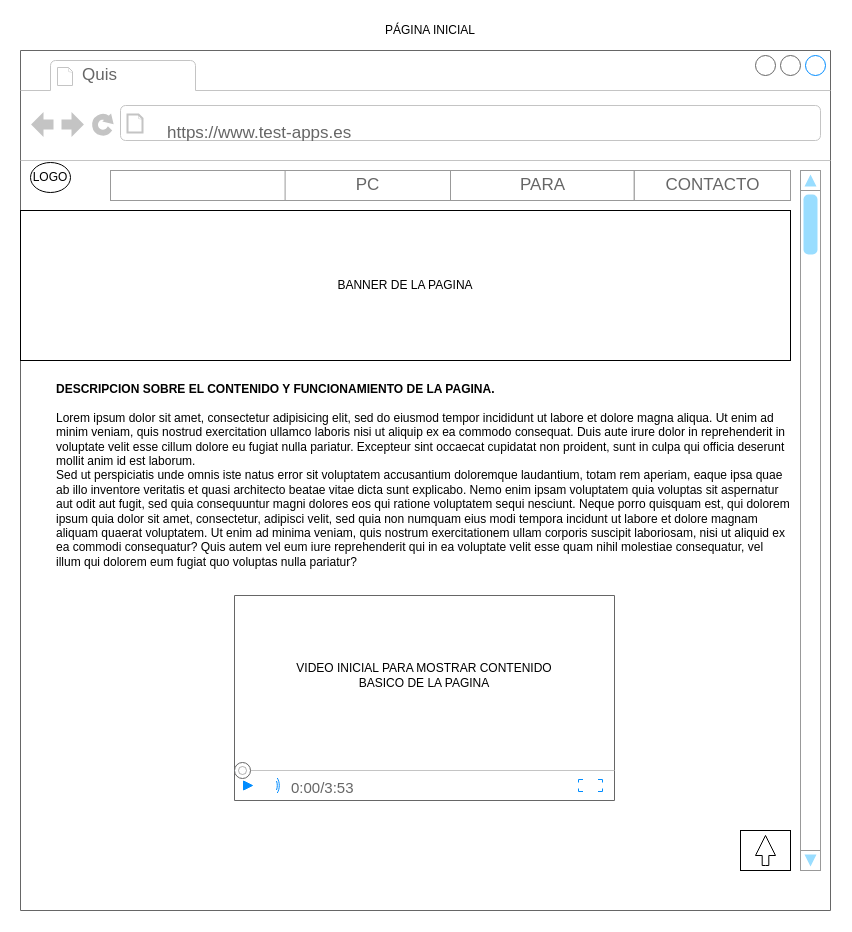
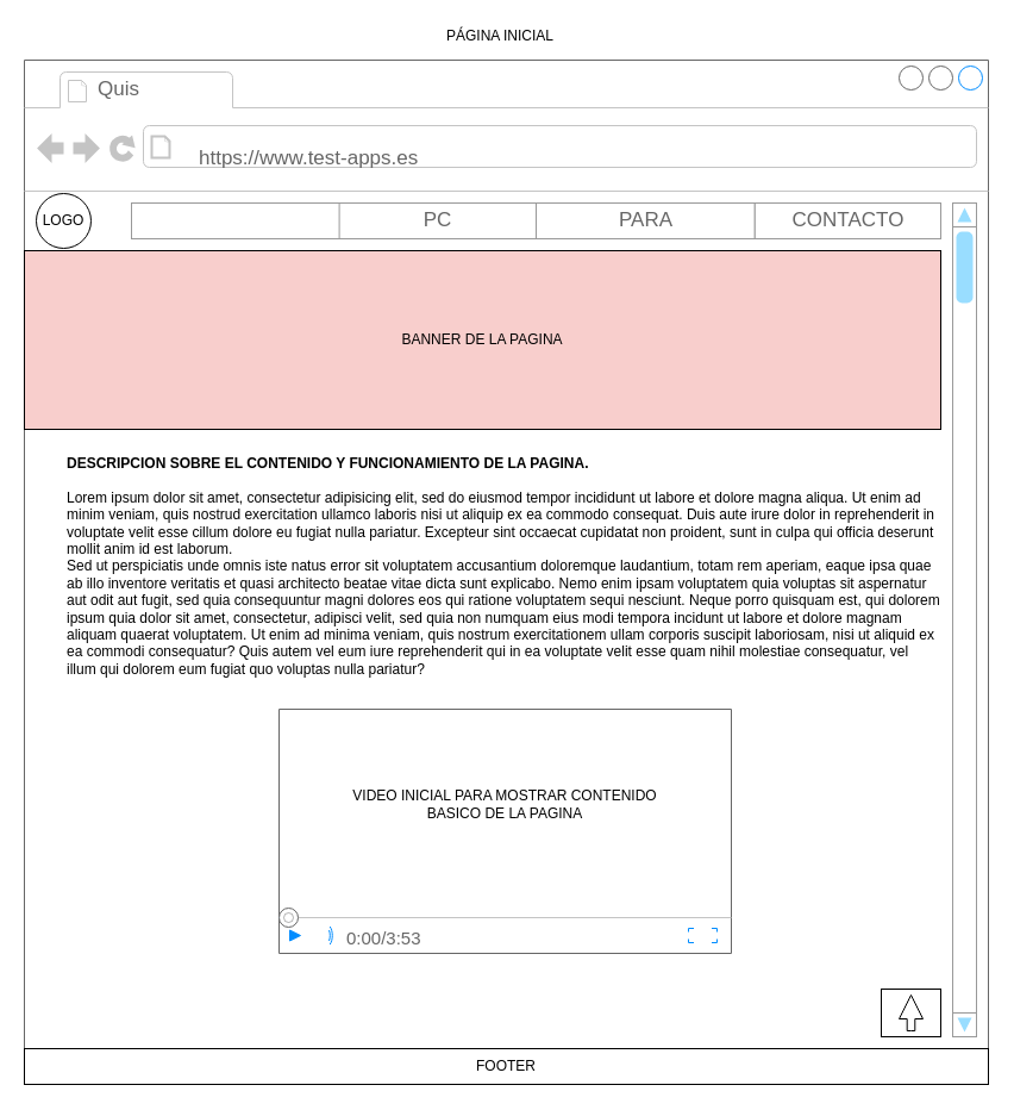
  <mxCell id="0" />
  <mxCell id="1" parent="0" />
  <mxCell id="2" value="" style="strokeWidth=1;shadow=0;dashed=0;align=center;html=1;shape=mxgraph.mockup.containers.browserWindow;rSize=0;strokeColor=#666666;strokeColor2=#008cff;strokeColor3=#c4c4c4;mainText=,;recursiveResize=0;" vertex="1" parent="1"><mxGeometry x="20" y="50" width="810" height="860" as="geometry" /></mxCell>
  <mxCell id="3" value="Quis" style="strokeWidth=1;shadow=0;dashed=0;align=center;html=1;shape=mxgraph.mockup.containers.anchor;fontSize=17;fontColor=#666666;align=left;" vertex="1" parent="2"><mxGeometry x="60" y="12" width="140" height="26" as="geometry" /></mxCell>
  <mxCell id="4" value="https://www.test-apps.es" style="strokeWidth=1;shadow=0;dashed=0;align=center;html=1;shape=mxgraph.mockup.containers.anchor;rSize=0;fontSize=17;fontColor=#666666;align=left;" vertex="1" parent="2"><mxGeometry x="145" y="70" width="380" height="26" as="geometry" /></mxCell>
  <mxCell id="5" value="" style="verticalLabelPosition=bottom;shadow=0;dashed=0;align=center;html=1;verticalAlign=top;strokeWidth=1;shape=mxgraph.mockup.navigation.scrollBar;strokeColor=#999999;barPos=99.333;fillColor2=#99ddff;strokeColor2=none;direction=north;" vertex="1" parent="2"><mxGeometry x="780" y="120" width="20" height="700" as="geometry" /></mxCell>
  <mxCell id="6" value="&lt;b&gt;DESCRIPCION SOBRE EL CONTENIDO Y FUNCIONAMIENTO DE LA PAGINA.&lt;/b&gt;&lt;br&gt;&lt;br&gt;Lorem ipsum dolor sit amet, consectetur adipisicing elit, sed do eiusmod tempor incididunt ut labore et dolore magna aliqua. Ut enim ad minim veniam, quis nostrud exercitation ullamco laboris nisi ut aliquip ex ea commodo consequat. Duis aute irure dolor in reprehenderit in voluptate velit esse cillum dolore eu fugiat nulla pariatur. Excepteur sint occaecat cupidatat non proident, sunt in culpa qui officia deserunt mollit anim id est laborum.&lt;br&gt;Sed ut perspiciatis unde omnis iste natus error sit voluptatem accusantium doloremque laudantium, totam rem aperiam, eaque ipsa quae ab illo inventore veritatis et quasi architecto beatae vitae dicta sunt explicabo. Nemo enim ipsam voluptatem quia voluptas sit aspernatur aut odit aut fugit, sed quia consequuntur magni dolores eos qui ratione voluptatem sequi nesciunt. Neque porro quisquam est, qui dolorem ipsum quia dolor sit amet, consectetur, adipisci velit, sed quia non numquam eius modi tempora incidunt ut labore et dolore magnam aliquam quaerat voluptatem. Ut enim ad minima veniam, quis nostrum exercitationem ullam corporis suscipit laboriosam, nisi ut aliquid ex ea commodi consequatur? Quis autem vel eum iure reprehenderit qui in ea voluptate velit esse quam nihil molestiae consequatur, vel illum qui dolorem eum fugiat quo voluptas nulla pariatur?" style="text;spacingTop=-5;whiteSpace=wrap;html=1;align=left;fontSize=12;fontFamily=Helvetica;fillColor=none;strokeColor=none;" vertex="1" parent="2"><mxGeometry x="34" y="330" width="736" height="170" as="geometry" /></mxCell>
  <mxCell id="7" value="" style="strokeWidth=1;shadow=0;dashed=0;align=center;html=1;shape=mxgraph.mockup.forms.rrect;rSize=0;strokeColor=#999999;" vertex="1" parent="2"><mxGeometry x="90" y="120" width="680" height="30" as="geometry" /></mxCell>
  <mxCell id="8" value="PC" style="strokeColor=inherit;fillColor=inherit;gradientColor=inherit;strokeWidth=1;shadow=0;dashed=0;align=center;html=1;shape=mxgraph.mockup.forms.rrect;rSize=0;fontSize=17;fontColor=#666666;" vertex="1" parent="7"><mxGeometry x="174.595" width="165.405" height="30" as="geometry" /></mxCell>
  <mxCell id="9" value="PARA" style="strokeColor=inherit;fillColor=inherit;gradientColor=inherit;strokeWidth=1;shadow=0;dashed=0;align=center;html=1;shape=mxgraph.mockup.forms.rrect;rSize=0;fontSize=17;fontColor=#666666;" vertex="1" parent="7"><mxGeometry x="340" width="183.784" height="30" as="geometry" /></mxCell>
  <mxCell id="10" value="CONTACTO" style="strokeColor=inherit;fillColor=inherit;gradientColor=inherit;strokeWidth=1;shadow=0;dashed=0;align=center;html=1;shape=mxgraph.mockup.forms.rrect;rSize=0;fontSize=17;fontColor=#666666;" vertex="1" parent="7"><mxGeometry x="523.784" width="156.216" height="30" as="geometry" /></mxCell>
- <mxCell id="11" value="BANNER DE LA PAGINA" style="rounded=0;whiteSpace=wrap;html=1;" vertex="1" parent="2"><mxGeometry y="160" width="770" height="150" as="geometry" /></mxCell>
- <mxCell id="12" value="LOGO" style="ellipse;whiteSpace=wrap;html=1;aspect=fixed;" vertex="1" parent="2"><mxGeometry x="10" y="112" width="40" height="30" as="geometry" /></mxCell>
+ <mxCell id="11" value="BANNER DE LA PAGINA" style="rounded=0;whiteSpace=wrap;html=1;fillColor=#f8cecc;" vertex="1" parent="2"><mxGeometry y="160" width="770" height="150" as="geometry" /></mxCell>
+ <mxCell id="12" value="LOGO" style="ellipse;whiteSpace=wrap;html=1;aspect=fixed;" vertex="1" parent="2"><mxGeometry x="10" y="112" width="46" height="46" as="geometry" /></mxCell>
  <mxCell id="13" value="" style="rounded=0;whiteSpace=wrap;html=1;" vertex="1" parent="2"><mxGeometry x="720" y="780" width="50" height="40" as="geometry" /></mxCell>
+ <mxCell id="14" value="FOOTER" style="rounded=0;whiteSpace=wrap;html=1;" vertex="1" parent="2"><mxGeometry y="830" width="810" height="30" as="geometry" /></mxCell>
  <mxCell id="15" value="" style="html=1;shadow=0;dashed=0;align=center;verticalAlign=middle;shape=mxgraph.arrows2.arrow;dy=0.67;dx=20;notch=0;rotation=-90;" vertex="1" parent="1"><mxGeometry x="750" y="840" width="30" height="20" as="geometry" /></mxCell>
  <mxCell id="16" value="" style="verticalLabelPosition=bottom;shadow=0;dashed=0;align=center;html=1;verticalAlign=top;strokeWidth=1;shape=mxgraph.mockup.containers.videoPlayer;strokeColor=#666666;strokeColor2=#008cff;strokeColor3=#c4c4c4;textColor=#666666;fillColor2=#008cff;barHeight=30;barPos=0;" vertex="1" parent="1"><mxGeometry x="234" y="595" width="380" height="205" as="geometry" /></mxCell>
  <mxCell id="17" value="VIDEO INICIAL PARA MOSTRAR CONTENIDO BASICO DE LA PAGINA" style="text;html=1;strokeColor=none;fillColor=none;align=center;verticalAlign=middle;whiteSpace=wrap;rounded=0;" vertex="1" parent="1"><mxGeometry x="294" y="660" width="260" height="30" as="geometry" /></mxCell>
- <mxCell id="18" value="PÁGINA INICIAL" style="text;html=1;strokeColor=none;fillColor=none;align=center;verticalAlign=middle;whiteSpace=wrap;rounded=0;" vertex="1" parent="1"><mxGeometry x="50" y="20" width="760" height="20" as="geometry" /></mxCell>
+ <mxCell id="18" value="PÁGINA INICIAL" style="text;html=1;strokeColor=none;fillColor=none;align=center;verticalAlign=middle;whiteSpace=wrap;rounded=0;" vertex="1" parent="1"><mxGeometry x="40" y="20" width="760" height="20" as="geometry" /></mxCell>
